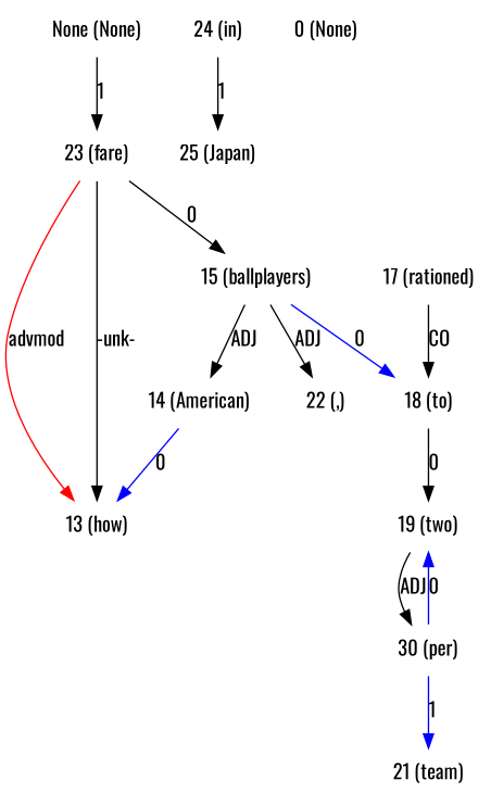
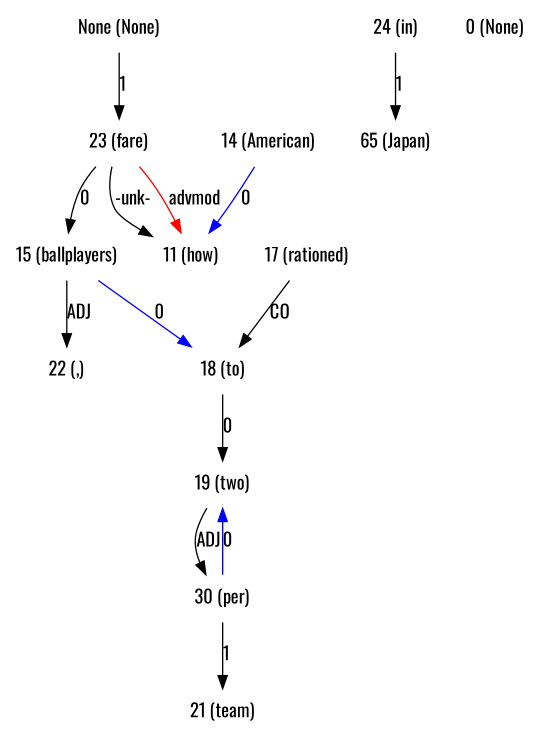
  digraph {
    fontname=Oswald
    node [fontname=Oswald shape=plaintext]
    edge [dir=forward fontname=Oswald]
    n1 [label="None (None)"]
    n2 [label="23 (fare)"]
-   n3 [label="13 (how)"]
+   n3 [label="11 (how)"]
    n4 [label="15 (ballplayers)"]
    n5 [label="14 (American)"]
    n6 [label="22 (,)"]
    n7 [label="18 (to)"]
    n8 [label="24 (in)"]
-   n9 [label="25 (Japan)"]
+   n9 [label="65 (Japan)"]
    n10 [label="0 (None)"]
    n11 [label="17 (rationed)"]
    n12 [label="19 (two)"]
    n13 [label="30 (per)"]
    n14 [label="21 (team)"]
    n1 -> n2 [label=1]
    n2 -> n3 [color=red label=advmod]
    n2 -> n3 [label="-unk-"]
    n2 -> n4 [label=0]
-   n4 -> n5 [label=ADJ]
    n4 -> n6 [label=ADJ]
    n4 -> n7 [color=blue label=0]
    n5 -> n3 [color=blue label=0]
    n7 -> n12 [label=0]
    n8 -> n9 [label=1]
    n11 -> n7 [label=CO]
    n12 -> n13 [label=ADJ]
    n13 -> n12 [color=blue label=0]
-   n13 -> n14 [label=1 color=blue]
+   n13 -> n14 [label=1]
  }
